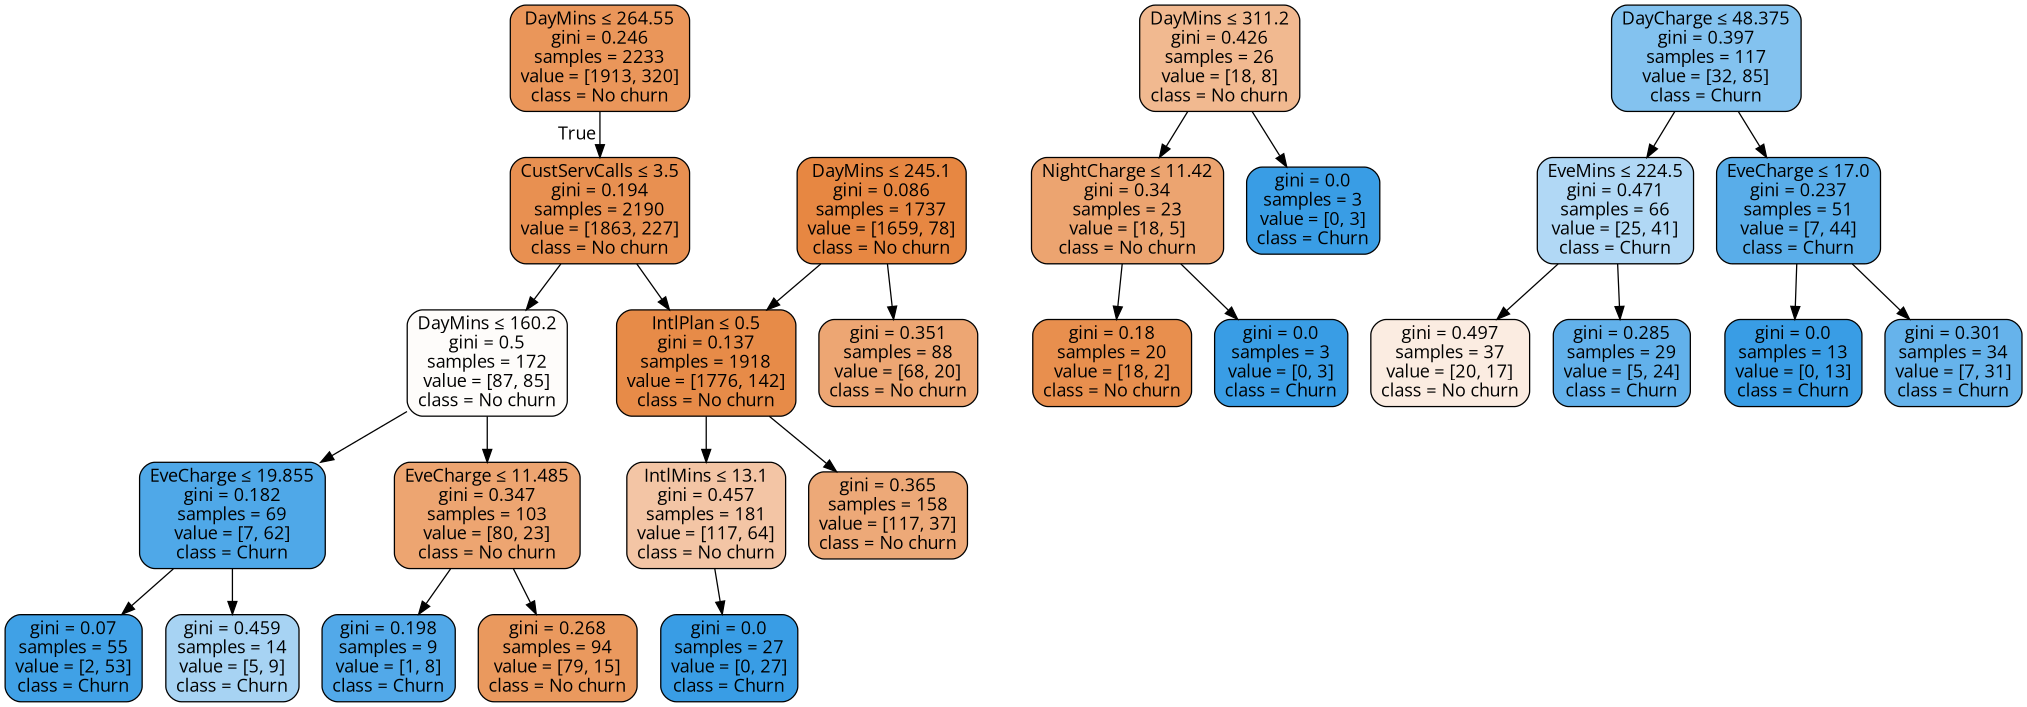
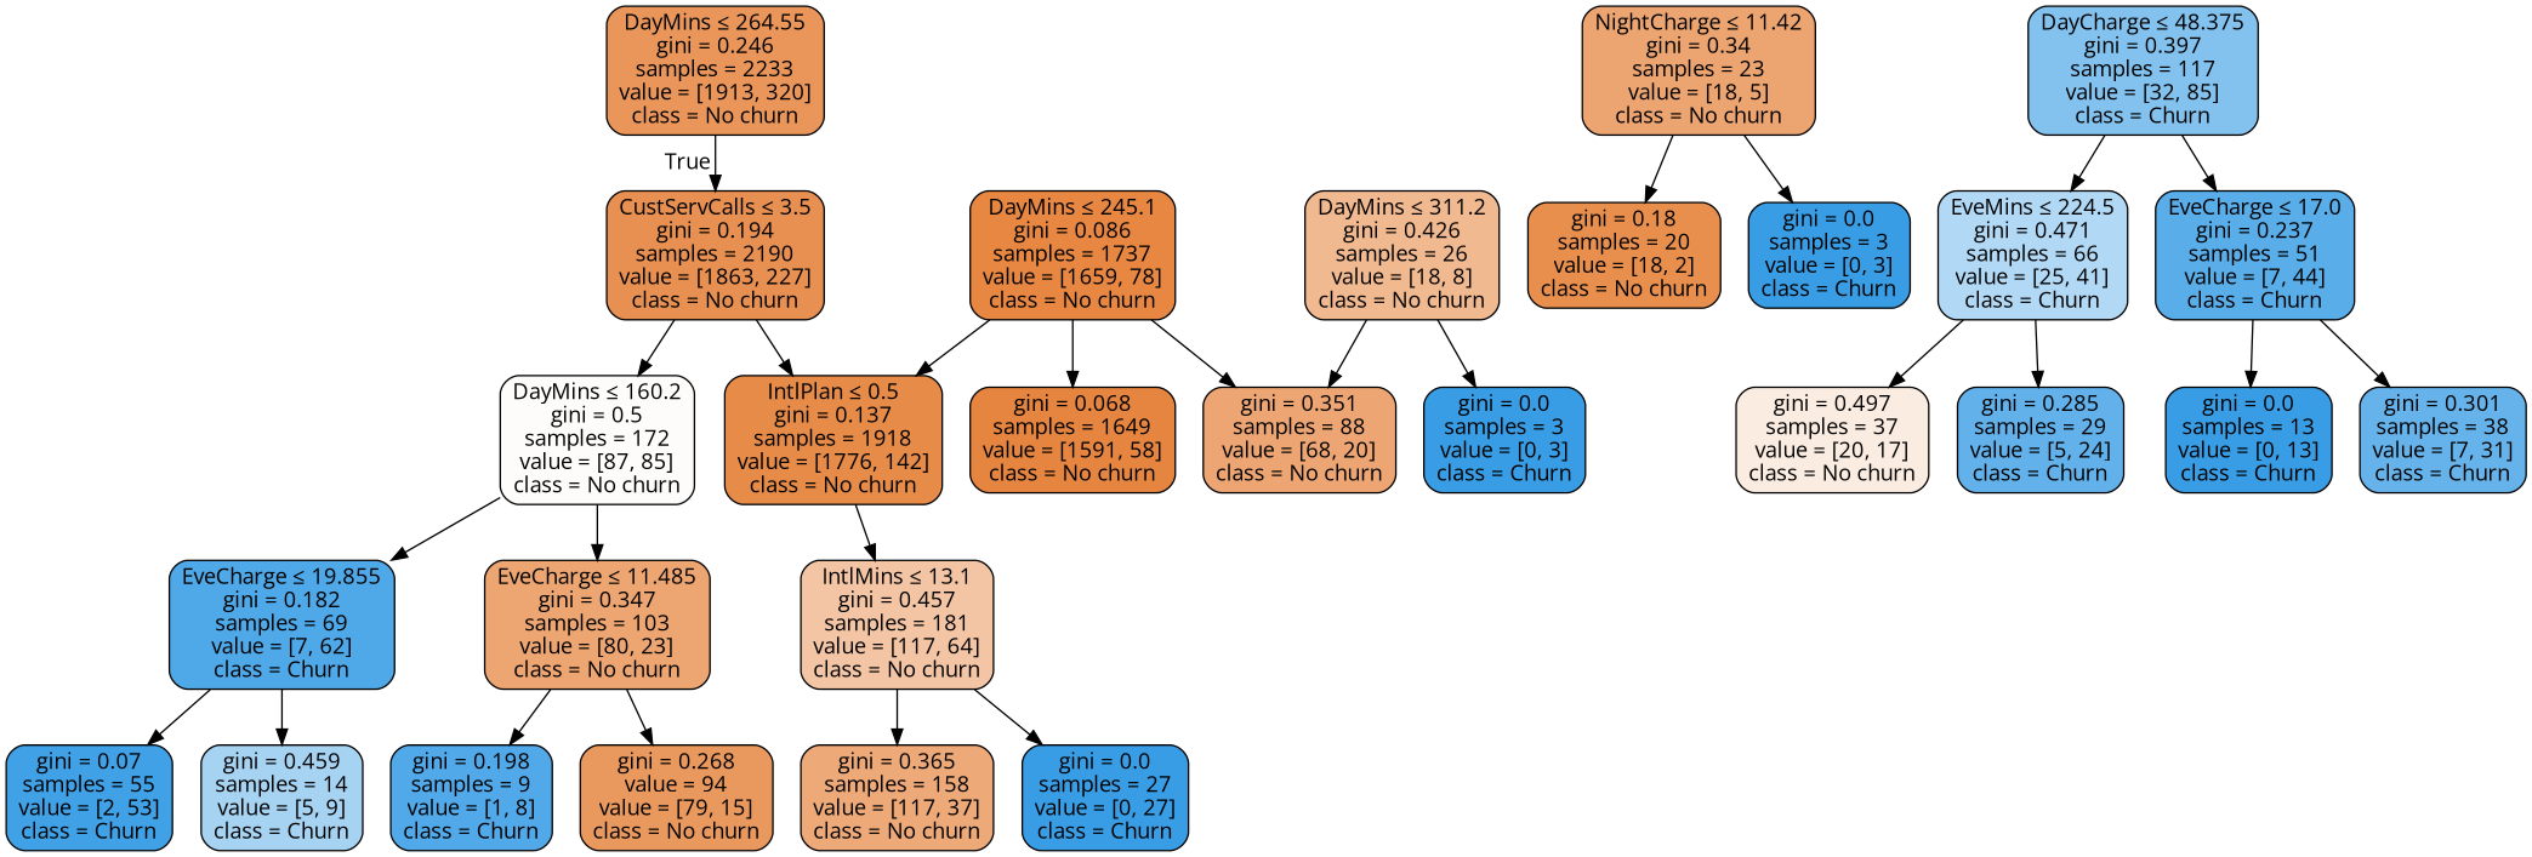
  digraph {
    fontname="Open Sans"
    node [color=black fillcolor="#399de5ff" fontname="Open Sans" shape=box style="filled, rounded"]
    edge [fontname="Open Sans"]
    n1 [fillcolor="#e58139d4" label=<DayMins &le; 264.55<br/>gini = 0.246<br/>samples = 2233<br/>value = [1913, 320]<br/>class = No churn>]
    n2 [fillcolor="#e58139e0" label=<CustServCalls &le; 3.5<br/>gini = 0.194<br/>samples = 2190<br/>value = [1863, 227]<br/>class = No churn>]
    n3 [fillcolor="#e58139eb" label=<IntlPlan &le; 0.5<br/>gini = 0.137<br/>samples = 1918<br/>value = [1776, 142]<br/>class = No churn>]
    n4 [fillcolor="#e5813906" label=<DayMins &le; 160.2<br/>gini = 0.5<br/>samples = 172<br/>value = [87, 85]<br/>class = No churn>]
    n5 [fillcolor="#e5813974" label=<IntlMins &le; 13.1<br/>gini = 0.457<br/>samples = 181<br/>value = [117, 64]<br/>class = No churn>]
    n6 [fillcolor="#399de5e2" label=<EveCharge &le; 19.855<br/>gini = 0.182<br/>samples = 69<br/>value = [7, 62]<br/>class = Churn>]
    n7 [fillcolor="#e58139b6" label=<EveCharge &le; 11.485<br/>gini = 0.347<br/>samples = 103<br/>value = [80, 23]<br/>class = No churn>]
    n8 [fillcolor="#e58139f3" label=<DayMins &le; 245.1<br/>gini = 0.086<br/>samples = 1737<br/>value = [1659, 78]<br/>class = No churn>]
+   n9 [fillcolor="#e58139f6" label=<gini = 0.068<br/>samples = 1649<br/>value = [1591, 58]<br/>class = No churn>]
    n10 [fillcolor="#e58139b4" label=<gini = 0.351<br/>samples = 88<br/>value = [68, 20]<br/>class = No churn>]
    n11 [fillcolor="#e58139ae" label=<gini = 0.365<br/>samples = 158<br/>value = [117, 37]<br/>class = No churn>]
    n12 [label=<gini = 0.0<br/>samples = 27<br/>value = [0, 27]<br/>class = Churn>]
    n13 [fillcolor="#399de5f5" label=<gini = 0.07<br/>samples = 55<br/>value = [2, 53]<br/>class = Churn>]
    n14 [fillcolor="#399de571" label=<gini = 0.459<br/>samples = 14<br/>value = [5, 9]<br/>class = Churn>]
    n15 [fillcolor="#399de5df" label=<gini = 0.198<br/>samples = 9<br/>value = [1, 8]<br/>class = Churn>]
-   n16 [fillcolor="#e58139cf" label=<gini = 0.268<br/>samples = 94<br/>value = [79, 15]<br/>class = No churn>]
+   n16 [fillcolor="#e58139cf" label=<gini = 0.268<br/>value = 94<br/>value = [79, 15]<br/>class = No churn>]
    n17 [fillcolor="#e581398e" label=<DayMins &le; 311.2<br/>gini = 0.426<br/>samples = 26<br/>value = [18, 8]<br/>class = No churn>]
    n18 [fillcolor="#e58139b8" label=<NightCharge &le; 11.42<br/>gini = 0.34<br/>samples = 23<br/>value = [18, 5]<br/>class = No churn>]
    n19 [label=<gini = 0.0<br/>samples = 3<br/>value = [0, 3]<br/>class = Churn>]
    n20 [fillcolor="#399de59f" label=<DayCharge &le; 48.375<br/>gini = 0.397<br/>samples = 117<br/>value = [32, 85]<br/>class = Churn>]
    n21 [fillcolor="#399de564" label=<EveMins &le; 224.5<br/>gini = 0.471<br/>samples = 66<br/>value = [25, 41]<br/>class = Churn>]
    n22 [fillcolor="#399de5d6" label=<EveCharge &le; 17.0<br/>gini = 0.237<br/>samples = 51<br/>value = [7, 44]<br/>class = Churn>]
    n23 [fillcolor="#e58139e3" label=<gini = 0.18<br/>samples = 20<br/>value = [18, 2]<br/>class = No churn>]
    n24 [label=<gini = 0.0<br/>samples = 3<br/>value = [0, 3]<br/>class = Churn>]
    n25 [fillcolor="#e5813926" label=<gini = 0.497<br/>samples = 37<br/>value = [20, 17]<br/>class = No churn>]
    n26 [fillcolor="#399de5ca" label=<gini = 0.285<br/>samples = 29<br/>value = [5, 24]<br/>class = Churn>]
    n27 [label=<gini = 0.0<br/>samples = 13<br/>value = [0, 13]<br/>class = Churn>]
-   n28 [fillcolor="#399de5c5" label=<gini = 0.301<br/>samples = 34<br/>value = [7, 31]<br/>class = Churn>]
+   n28 [fillcolor="#399de5c5" label=<gini = 0.301<br/>samples = 38<br/>value = [7, 31]<br/>class = Churn>]
    n1 -> n2 [headlabel=True labelangle=45 labeldistance=2.5]
    n2 -> n3
    n2 -> n4
    n3 -> n5
    n4 -> n6
    n4 -> n7
-   n3 -> n11
+   n5 -> n11
    n5 -> n12
    n6 -> n13
    n6 -> n14
    n7 -> n15
    n7 -> n16
    n8 -> n3
+   n8 -> n9
    n8 -> n10
-   n17 -> n18
+   n17 -> n10
    n17 -> n19
    n18 -> n23
    n18 -> n24
    n20 -> n21
    n20 -> n22
    n21 -> n25
    n21 -> n26
    n22 -> n27
    n22 -> n28
  }
